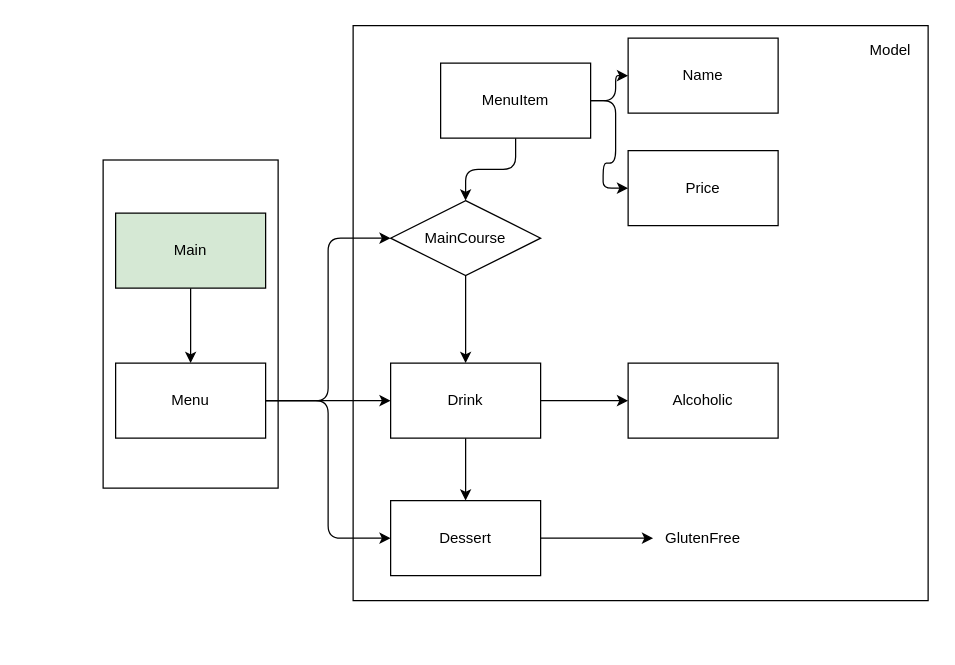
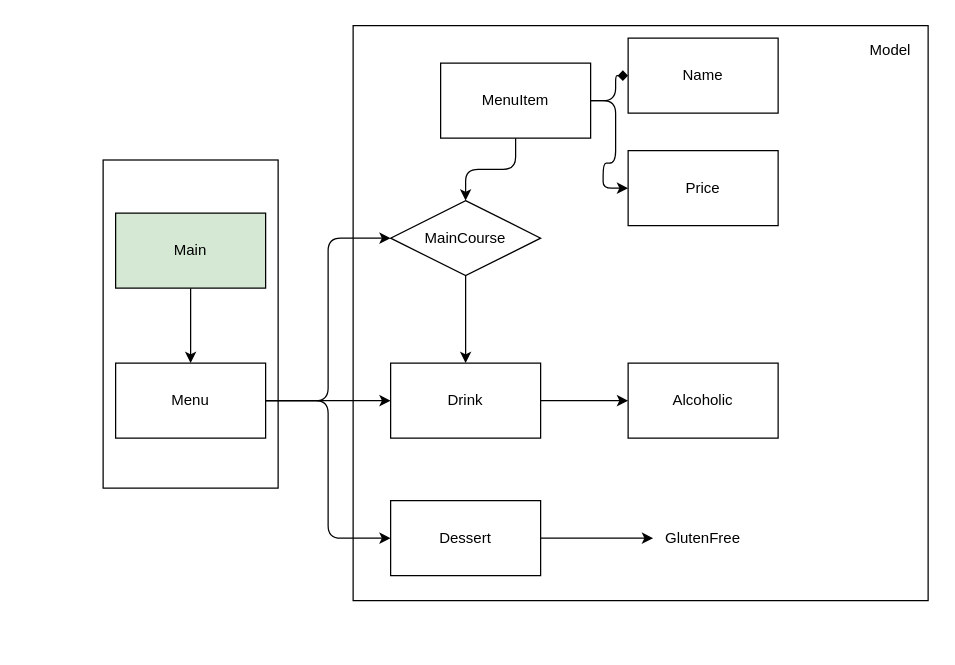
  <mxCell id="0" />
  <mxCell id="1" parent="0" />
  <mxCell id="2" value="" style="group" parent="1" vertex="1" connectable="0"><mxGeometry x="92" y="170" width="191.25" height="250" as="geometry" /></mxCell>
  <mxCell id="3" value="" style="rounded=0;whiteSpace=wrap;html=1;sketch=0;rotation=90;" parent="2" vertex="1"><mxGeometry x="-71.25" y="18.75" width="262.5" height="140" as="geometry" /></mxCell>
  <mxCell id="4" style="edgeStyle=orthogonalEdgeStyle;curved=0;rounded=1;sketch=0;orthogonalLoop=1;jettySize=auto;html=1;entryX=0.5;entryY=0;entryDx=0;entryDy=0;" parent="2" source="6" target="5" edge="1"><mxGeometry relative="1" as="geometry" /></mxCell>
  <mxCell id="5" value="Menu" style="rounded=0;whiteSpace=wrap;html=1;sketch=0;" parent="2" vertex="1"><mxGeometry y="120" width="120" height="60" as="geometry" /></mxCell>
  <mxCell id="6" value="Main" style="rounded=0;whiteSpace=wrap;html=1;sketch=0;fillColor=#d5e8d4;" parent="2" vertex="1"><mxGeometry width="120" height="60" as="geometry" /></mxCell>
  <mxCell id="7" value="" style="group" parent="1" vertex="1" connectable="0"><mxGeometry x="312" y="30" width="430" height="480" as="geometry" /></mxCell>
  <mxCell id="8" value="" style="whiteSpace=wrap;html=1;aspect=fixed;rounded=0;sketch=0;" parent="7" vertex="1"><mxGeometry x="-30" y="-10" width="460" height="460" as="geometry" /></mxCell>
  <mxCell id="9" style="edgeStyle=orthogonalEdgeStyle;curved=0;rounded=1;sketch=0;orthogonalLoop=1;jettySize=auto;html=1;" parent="7" source="10" edge="1"><mxGeometry relative="1" as="geometry"><mxPoint x="210" y="400" as="targetPoint" /></mxGeometry></mxCell>
  <mxCell id="10" value="Dessert" style="rounded=0;whiteSpace=wrap;html=1;sketch=0;" parent="7" vertex="1"><mxGeometry y="370" width="120" height="60" as="geometry" /></mxCell>
- <mxCell id="11" style="edgeStyle=orthogonalEdgeStyle;curved=0;rounded=1;sketch=0;orthogonalLoop=1;jettySize=auto;html=1;" parent="7" source="12" target="10" edge="1"><mxGeometry relative="1" as="geometry" /></mxCell>
  <mxCell id="12" value="Drink" style="rounded=0;whiteSpace=wrap;html=1;sketch=0;" parent="7" vertex="1"><mxGeometry y="260" width="120" height="60" as="geometry" /></mxCell>
  <mxCell id="13" style="edgeStyle=orthogonalEdgeStyle;curved=0;rounded=1;sketch=0;orthogonalLoop=1;jettySize=auto;html=1;entryX=0.5;entryY=0;entryDx=0;entryDy=0;" parent="7" source="14" target="12" edge="1"><mxGeometry relative="1" as="geometry" /></mxCell>
  <mxCell id="14" value="MainCourse" style="rhombus;whiteSpace=wrap;html=1;sketch=0;" parent="7" vertex="1"><mxGeometry y="130" width="120" height="60" as="geometry" /></mxCell>
  <mxCell id="15" style="edgeStyle=orthogonalEdgeStyle;curved=0;rounded=1;sketch=0;orthogonalLoop=1;jettySize=auto;html=1;entryX=0.5;entryY=0;entryDx=0;entryDy=0;" parent="7" source="16" target="14" edge="1"><mxGeometry relative="1" as="geometry" /></mxCell>
  <mxCell id="16" value="MenuItem" style="rounded=0;whiteSpace=wrap;html=1;sketch=0;" parent="7" vertex="1"><mxGeometry x="40" y="20" width="120" height="60" as="geometry" /></mxCell>
  <mxCell id="17" value="Alcoholic" style="rounded=0;whiteSpace=wrap;html=1;sketch=0;" parent="7" vertex="1"><mxGeometry x="190" y="260" width="120" height="60" as="geometry" /></mxCell>
  <mxCell id="18" style="edgeStyle=orthogonalEdgeStyle;curved=0;rounded=1;sketch=0;orthogonalLoop=1;jettySize=auto;html=1;exitX=1;exitY=0.5;exitDx=0;exitDy=0;entryX=0;entryY=0.5;entryDx=0;entryDy=0;" parent="7" source="12" target="17" edge="1"><mxGeometry relative="1" as="geometry" /></mxCell>
  <mxCell id="19" value="Price" style="rounded=0;whiteSpace=wrap;html=1;sketch=0;" parent="7" vertex="1"><mxGeometry x="190" y="90" width="120" height="60" as="geometry" /></mxCell>
  <mxCell id="20" style="edgeStyle=orthogonalEdgeStyle;curved=0;rounded=1;sketch=0;orthogonalLoop=1;jettySize=auto;html=1;entryX=0;entryY=0.5;entryDx=0;entryDy=0;" parent="7" source="16" target="19" edge="1"><mxGeometry relative="1" as="geometry" /></mxCell>
  <mxCell id="21" value="Name" style="rounded=0;whiteSpace=wrap;html=1;sketch=0;" parent="7" vertex="1"><mxGeometry x="190" width="120" height="60" as="geometry" /></mxCell>
- <mxCell id="22" style="edgeStyle=orthogonalEdgeStyle;curved=0;rounded=1;sketch=0;orthogonalLoop=1;jettySize=auto;html=1;entryX=0;entryY=0.5;entryDx=0;entryDy=0;" parent="7" source="16" target="21" edge="1"><mxGeometry relative="1" as="geometry" /></mxCell>
+ <mxCell id="22" style="edgeStyle=orthogonalEdgeStyle;curved=0;rounded=1;sketch=0;orthogonalLoop=1;jettySize=auto;html=1;entryX=0;entryY=0.5;entryDx=0;entryDy=0;endArrow=diamond;" parent="7" source="16" target="21" edge="1"><mxGeometry relative="1" as="geometry" /></mxCell>
  <mxCell id="23" value="Model" style="text;html=1;strokeColor=none;fillColor=none;align=center;verticalAlign=middle;whiteSpace=wrap;rounded=0;sketch=0;" parent="7" vertex="1"><mxGeometry x="380" width="40" height="20" as="geometry" /></mxCell>
  <mxCell id="24" value="GlutenFree" style="text;html=1;strokeColor=none;fillColor=none;align=center;verticalAlign=middle;whiteSpace=wrap;rounded=0;sketch=0;" parent="7" vertex="1"><mxGeometry x="230" y="390" width="40" height="20" as="geometry" /></mxCell>
  <mxCell id="25" style="edgeStyle=orthogonalEdgeStyle;curved=0;rounded=1;sketch=0;orthogonalLoop=1;jettySize=auto;html=1;entryX=0;entryY=0.5;entryDx=0;entryDy=0;" parent="1" source="5" target="14" edge="1"><mxGeometry relative="1" as="geometry" /></mxCell>
  <mxCell id="26" style="edgeStyle=orthogonalEdgeStyle;curved=0;rounded=1;sketch=0;orthogonalLoop=1;jettySize=auto;html=1;entryX=0;entryY=0.5;entryDx=0;entryDy=0;" parent="1" source="5" target="12" edge="1"><mxGeometry relative="1" as="geometry" /></mxCell>
  <mxCell id="27" style="edgeStyle=orthogonalEdgeStyle;curved=0;rounded=1;sketch=0;orthogonalLoop=1;jettySize=auto;html=1;entryX=0;entryY=0.5;entryDx=0;entryDy=0;" parent="1" source="5" target="10" edge="1"><mxGeometry relative="1" as="geometry" /></mxCell>
